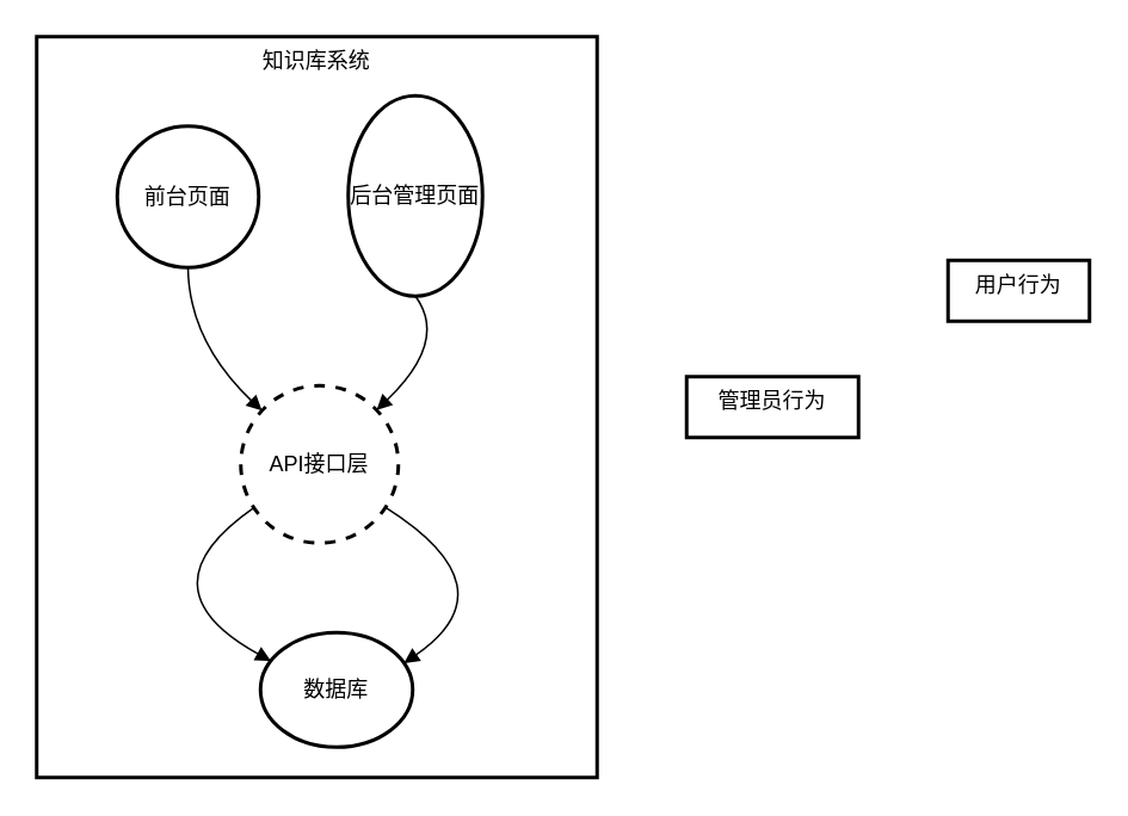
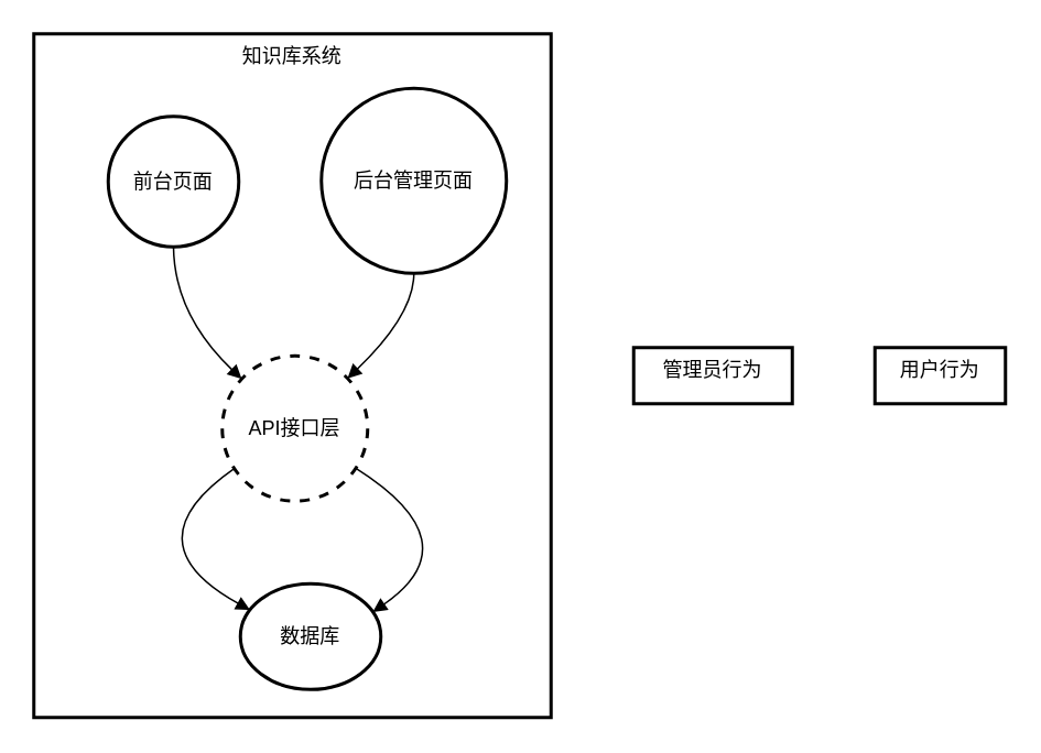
  <mxCell id="0" />
  <mxCell id="1" parent="0" />
  <mxCell id="2" value="知识库系统" style="whiteSpace=wrap;strokeWidth=2;verticalAlign=top;" vertex="1" parent="1"><mxGeometry width="313" height="414" as="geometry" x="20" y="20" /></mxCell>
  <mxCell id="3" value="前台页面" style="ellipse;aspect=fixed;strokeWidth=2;whiteSpace=wrap;" vertex="1" parent="2"><mxGeometry x="45" y="50" width="79" height="79" as="geometry" /></mxCell>
  <mxCell id="4" value="API接口层" style="ellipse;aspect=fixed;strokeWidth=2;whiteSpace=wrap;dashed=1;" vertex="1" parent="2"><mxGeometry x="114" y="195" width="88" height="88" as="geometry" /></mxCell>
  <mxCell id="5" value="数据库" style="ellipse;aspect=fixed;strokeWidth=2;whiteSpace=wrap;" vertex="1" parent="2"><mxGeometry x="125" y="333" width="85" height="64" as="geometry" /></mxCell>
- <mxCell id="6" value="后台管理页面" style="ellipse;aspect=fixed;strokeWidth=2;whiteSpace=wrap;" vertex="1" parent="2"><mxGeometry x="174" y="33" width="75" height="112" as="geometry" /></mxCell>
+ <mxCell id="6" value="后台管理页面" style="ellipse;aspect=fixed;strokeWidth=2;whiteSpace=wrap;" vertex="1" parent="2"><mxGeometry x="174" y="33" width="112" height="112" as="geometry" /></mxCell>
  <mxCell id="7" value="" style="curved=1;startArrow=none;endArrow=block;exitX=0.5;exitY=0.99;entryX=-0.01;entryY=0.03;" edge="1" parent="2" source="3" target="4"><mxGeometry relative="1" as="geometry"><Array as="points"><mxPoint x="85" y="170" /></Array></mxGeometry></mxCell>
  <mxCell id="8" value="" style="curved=1;startArrow=none;endArrow=block;exitX=-0.01;exitY=0.84;entryX=0.01;entryY=0.21;" edge="1" parent="2" source="4" target="5"><mxGeometry relative="1" as="geometry"><Array as="points"><mxPoint x="57" y="308" /></Array></mxGeometry></mxCell>
  <mxCell id="9" value="" style="curved=1;startArrow=none;endArrow=block;exitX=0.5;exitY=1;entryX=0.99;entryY=0.03;" edge="1" parent="2" source="6" target="4"><mxGeometry relative="1" as="geometry"><Array as="points"><mxPoint x="230" y="170" /></Array></mxGeometry></mxCell>
  <mxCell id="10" value="" style="curved=1;startArrow=none;endArrow=block;exitX=0.99;exitY=0.82;entryX=1.01;entryY=0.23;" edge="1" parent="2" source="4" target="5"><mxGeometry relative="1" as="geometry"><Array as="points"><mxPoint x="266" y="308" /></Array></mxGeometry></mxCell>
  <mxCell id="11" value="管理员行为" style="whiteSpace=wrap;strokeWidth=2;verticalAlign=top;" vertex="1" parent="1"><mxGeometry x="383" y="210" width="96" height="34" as="geometry" /></mxCell>
- <mxCell id="12" value="用户行为" style="whiteSpace=wrap;strokeWidth=2;verticalAlign=top;" vertex="1" parent="1"><mxGeometry x="529" y="145" width="79" height="34" as="geometry" /></mxCell>
+ <mxCell id="12" value="用户行为" style="whiteSpace=wrap;strokeWidth=2;verticalAlign=top;" vertex="1" parent="1"><mxGeometry x="529" y="210" width="79" height="34" as="geometry" /></mxCell>
